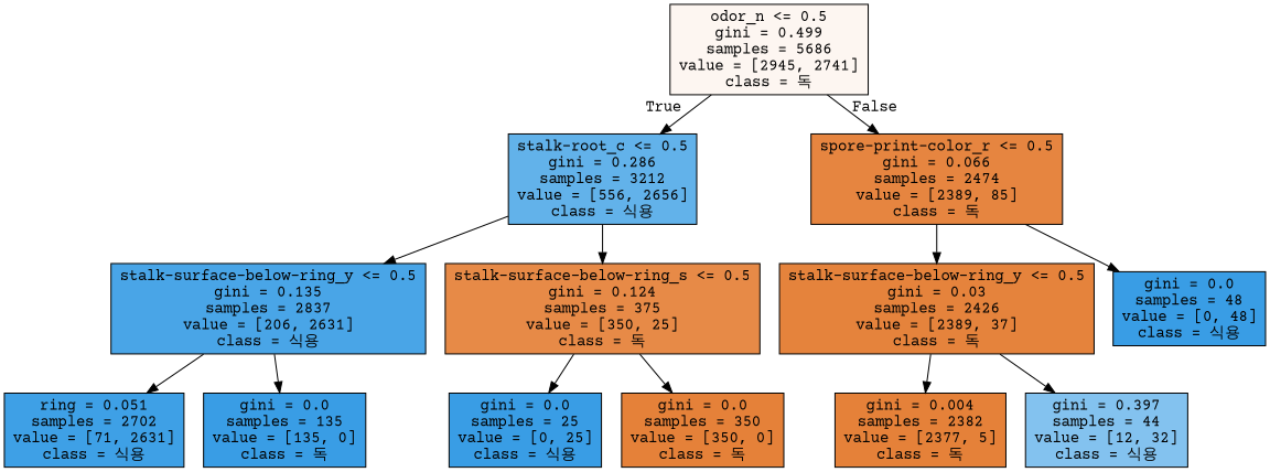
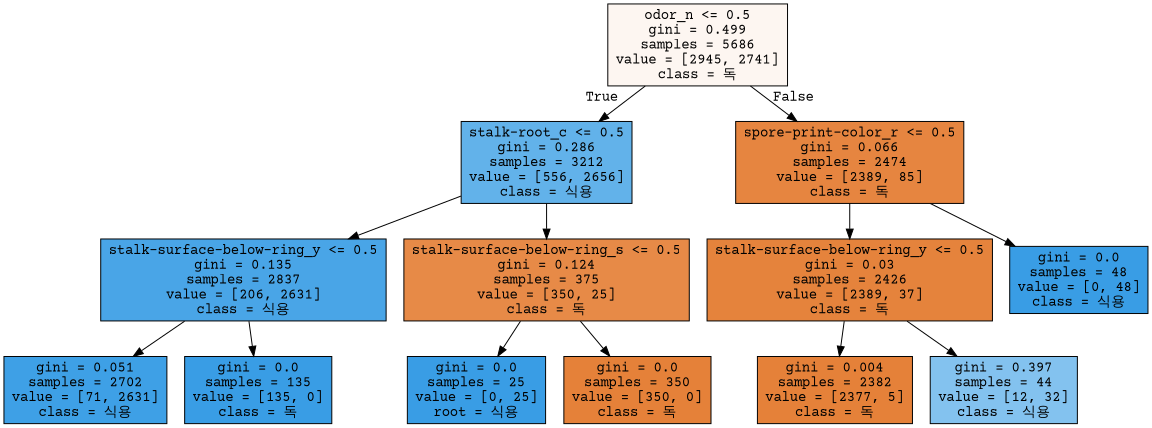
  digraph {
    fontname="Courier Prime"
    node [color=black fillcolor="#399de5" fontname="Courier Prime" shape=box style=filled]
    edge [fontname="Courier Prime"]
    n1 [fillcolor="#fdf6f1" label="odor_n <= 0.5\ngini = 0.499\nsamples = 5686\nvalue = [2945, 2741]\nclass = 독"]
    n2 [fillcolor="#62b2ea" label="stalk-root_c <= 0.5\ngini = 0.286\nsamples = 3212\nvalue = [556, 2656]\nclass = 식용"]
    n3 [fillcolor="#e68540" label="spore-print-color_r <= 0.5\ngini = 0.066\nsamples = 2474\nvalue = [2389, 85]\nclass = 독"]
    n4 [fillcolor="#49a5e7" label="stalk-surface-below-ring_y <= 0.5\ngini = 0.135\nsamples = 2837\nvalue = [206, 2631]\nclass = 식용"]
    n5 [fillcolor="#e78a47" label="stalk-surface-below-ring_s <= 0.5\ngini = 0.124\nsamples = 375\nvalue = [350, 25]\nclass = 독"]
    n6 [fillcolor="#e5833c" label="stalk-surface-below-ring_y <= 0.5\ngini = 0.03\nsamples = 2426\nvalue = [2389, 37]\nclass = 독"]
    n7 [label="gini = 0.0\nsamples = 48\nvalue = [0, 48]\nclass = 식용"]
-   n8 [fillcolor="#3ea0e6" label="ring = 0.051\nsamples = 2702\nvalue = [71, 2631]\nclass = 식용"]
+   n8 [fillcolor="#3ea0e6" label="gini = 0.051\nsamples = 2702\nvalue = [71, 2631]\nclass = 식용"]
    n9 [label="gini = 0.0\nsamples = 135\nvalue = [135, 0]\nclass = 독"]
-   n10 [label="gini = 0.0\nsamples = 25\nvalue = [0, 25]\nclass = 식용"]
+   n10 [label="gini = 0.0\nsamples = 25\nvalue = [0, 25]\nroot = 식용"]
    n11 [fillcolor="#e58139" label="gini = 0.0\nsamples = 350\nvalue = [350, 0]\nclass = 독"]
    n12 [fillcolor="#e58139" label="gini = 0.004\nsamples = 2382\nvalue = [2377, 5]\nclass = 독"]
    n13 [fillcolor="#83c2ef" label="gini = 0.397\nsamples = 44\nvalue = [12, 32]\nclass = 식용"]
    n1 -> n2 [headlabel=True labelangle=45 labeldistance=2.5]
    n1 -> n3 [headlabel=False labelangle=-45 labeldistance=2.5]
    n2 -> n4
    n2 -> n5
    n3 -> n6
    n3 -> n7
    n4 -> n8
    n4 -> n9
    n5 -> n10
    n5 -> n11
    n6 -> n12
    n6 -> n13
  }
